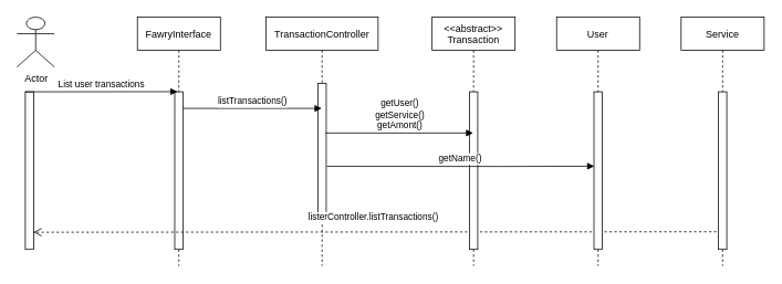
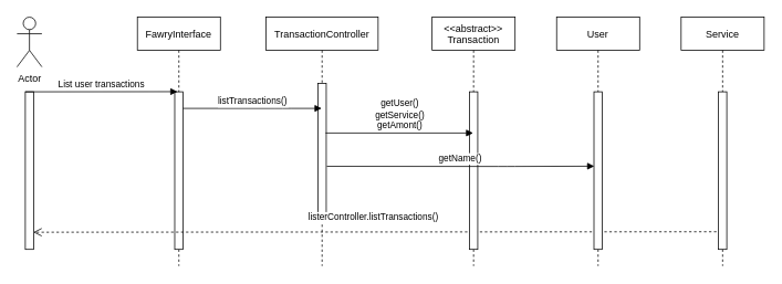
  <mxCell id="0" />
  <mxCell id="1" parent="0" />
  <mxCell id="2" value="FawryInterface" style="shape=umlLifeline;perimeter=lifelinePerimeter;container=1;collapsible=0;recursiveResize=0;rounded=0;shadow=0;strokeWidth=1;" parent="1" vertex="1"><mxGeometry x="165" y="20" width="100" height="300" as="geometry" /></mxCell>
  <mxCell id="3" value="" style="points=[];perimeter=orthogonalPerimeter;rounded=0;shadow=0;strokeWidth=1;" parent="2" vertex="1"><mxGeometry x="45" y="90" width="10" height="190" as="geometry" /></mxCell>
  <mxCell id="4" value="TransactionController" style="shape=umlLifeline;perimeter=lifelinePerimeter;container=1;collapsible=0;recursiveResize=0;rounded=0;shadow=0;strokeWidth=1;" parent="1" vertex="1"><mxGeometry x="320" y="20" width="135" height="300" as="geometry" /></mxCell>
  <mxCell id="5" value="" style="points=[];perimeter=orthogonalPerimeter;rounded=0;shadow=0;strokeWidth=1;" parent="4" vertex="1"><mxGeometry x="62.5" y="80" width="10" height="160" as="geometry" /></mxCell>
  <mxCell id="6" value="listerController.listTransactions()" style="verticalAlign=bottom;endArrow=open;dashed=1;endSize=8;exitX=-0.246;exitY=0.888;shadow=0;strokeWidth=1;exitDx=0;exitDy=0;exitPerimeter=0;entryX=0.969;entryY=0.891;entryDx=0;entryDy=0;entryPerimeter=0;" parent="1" source="18" target="9" edge="1"><mxGeometry x="0.003" y="-9" relative="1" as="geometry"><mxPoint x="320" y="176" as="targetPoint" /><mxPoint as="offset" /></mxGeometry></mxCell>
  <mxCell id="7" value="listTransactions()" style="verticalAlign=bottom;endArrow=block;shadow=0;strokeWidth=1;" parent="1" source="3" target="4" edge="1"><mxGeometry relative="1" as="geometry"><mxPoint x="320" y="100" as="sourcePoint" /><Array as="points"><mxPoint x="340" y="130" /></Array></mxGeometry></mxCell>
- <mxCell id="8" value="Actor" style="shape=umlActor;verticalLabelPosition=bottom;verticalAlign=top;html=1;outlineConnect=0;" vertex="1" parent="1"><mxGeometry x="20" y="20" width="45" height="60" as="geometry" /></mxCell>
+ <mxCell id="8" value="Actor" style="shape=umlActor;verticalLabelPosition=bottom;verticalAlign=top;html=1;outlineConnect=0;" vertex="1" parent="1"><mxGeometry x="20" y="20" width="30" height="60" as="geometry" /></mxCell>
  <mxCell id="9" value="" style="points=[];perimeter=orthogonalPerimeter;rounded=0;shadow=0;strokeWidth=1;" vertex="1" parent="1"><mxGeometry x="30" y="110" width="10" height="190" as="geometry" /></mxCell>
  <mxCell id="10" value="List user transactions" style="verticalAlign=bottom;endArrow=block;entryX=0.328;entryY=-0.001;shadow=0;strokeWidth=1;entryDx=0;entryDy=0;entryPerimeter=0;" edge="1" parent="1" target="3"><mxGeometry relative="1" as="geometry"><mxPoint x="30" y="110" as="sourcePoint" /><mxPoint x="200" y="110" as="targetPoint" /></mxGeometry></mxCell>
  <mxCell id="11" value="&lt;&lt;abstract&gt;&gt;&#10;Transaction" style="shape=umlLifeline;perimeter=lifelinePerimeter;container=1;collapsible=0;recursiveResize=0;rounded=0;shadow=0;strokeWidth=1;" vertex="1" parent="1"><mxGeometry x="520" y="20" width="100" height="300" as="geometry" /></mxCell>
  <mxCell id="12" value="" style="points=[];perimeter=orthogonalPerimeter;rounded=0;shadow=0;strokeWidth=1;" vertex="1" parent="11"><mxGeometry x="45" y="90" width="10" height="190" as="geometry" /></mxCell>
  <mxCell id="13" value="getUser()&lt;br&gt;getService()&lt;br&gt;getAmont()" style="html=1;verticalAlign=bottom;endArrow=block;rounded=0;exitX=0.923;exitY=0.373;exitDx=0;exitDy=0;exitPerimeter=0;" edge="1" parent="1" source="5" target="11"><mxGeometry width="80" relative="1" as="geometry"><mxPoint x="400" y="160" as="sourcePoint" /><mxPoint x="470" y="160" as="targetPoint" /></mxGeometry></mxCell>
  <mxCell id="14" value="User" style="shape=umlLifeline;perimeter=lifelinePerimeter;container=1;collapsible=0;recursiveResize=0;rounded=0;shadow=0;strokeWidth=1;" vertex="1" parent="1"><mxGeometry x="670" y="20" width="100" height="300" as="geometry" /></mxCell>
  <mxCell id="15" value="" style="points=[];perimeter=orthogonalPerimeter;rounded=0;shadow=0;strokeWidth=1;" vertex="1" parent="14"><mxGeometry x="45" y="90" width="10" height="190" as="geometry" /></mxCell>
  <mxCell id="16" value="getName()" style="verticalAlign=bottom;endArrow=block;shadow=0;strokeWidth=1;entryX=0.04;entryY=0.472;entryDx=0;entryDy=0;entryPerimeter=0;exitX=1.071;exitY=0.624;exitDx=0;exitDy=0;exitPerimeter=0;" edge="1" parent="1" source="5" target="15"><mxGeometry relative="1" as="geometry"><mxPoint x="400" y="200" as="sourcePoint" /><mxPoint x="710" y="180" as="targetPoint" /><Array as="points"><mxPoint x="610" y="200" /></Array></mxGeometry></mxCell>
  <mxCell id="17" value="Service" style="shape=umlLifeline;perimeter=lifelinePerimeter;container=1;collapsible=0;recursiveResize=0;rounded=0;shadow=0;strokeWidth=1;" vertex="1" parent="1"><mxGeometry x="820" y="20" width="100" height="300" as="geometry" /></mxCell>
  <mxCell id="18" value="" style="points=[];perimeter=orthogonalPerimeter;rounded=0;shadow=0;strokeWidth=1;" vertex="1" parent="17"><mxGeometry x="45" y="90" width="10" height="190" as="geometry" /></mxCell>
